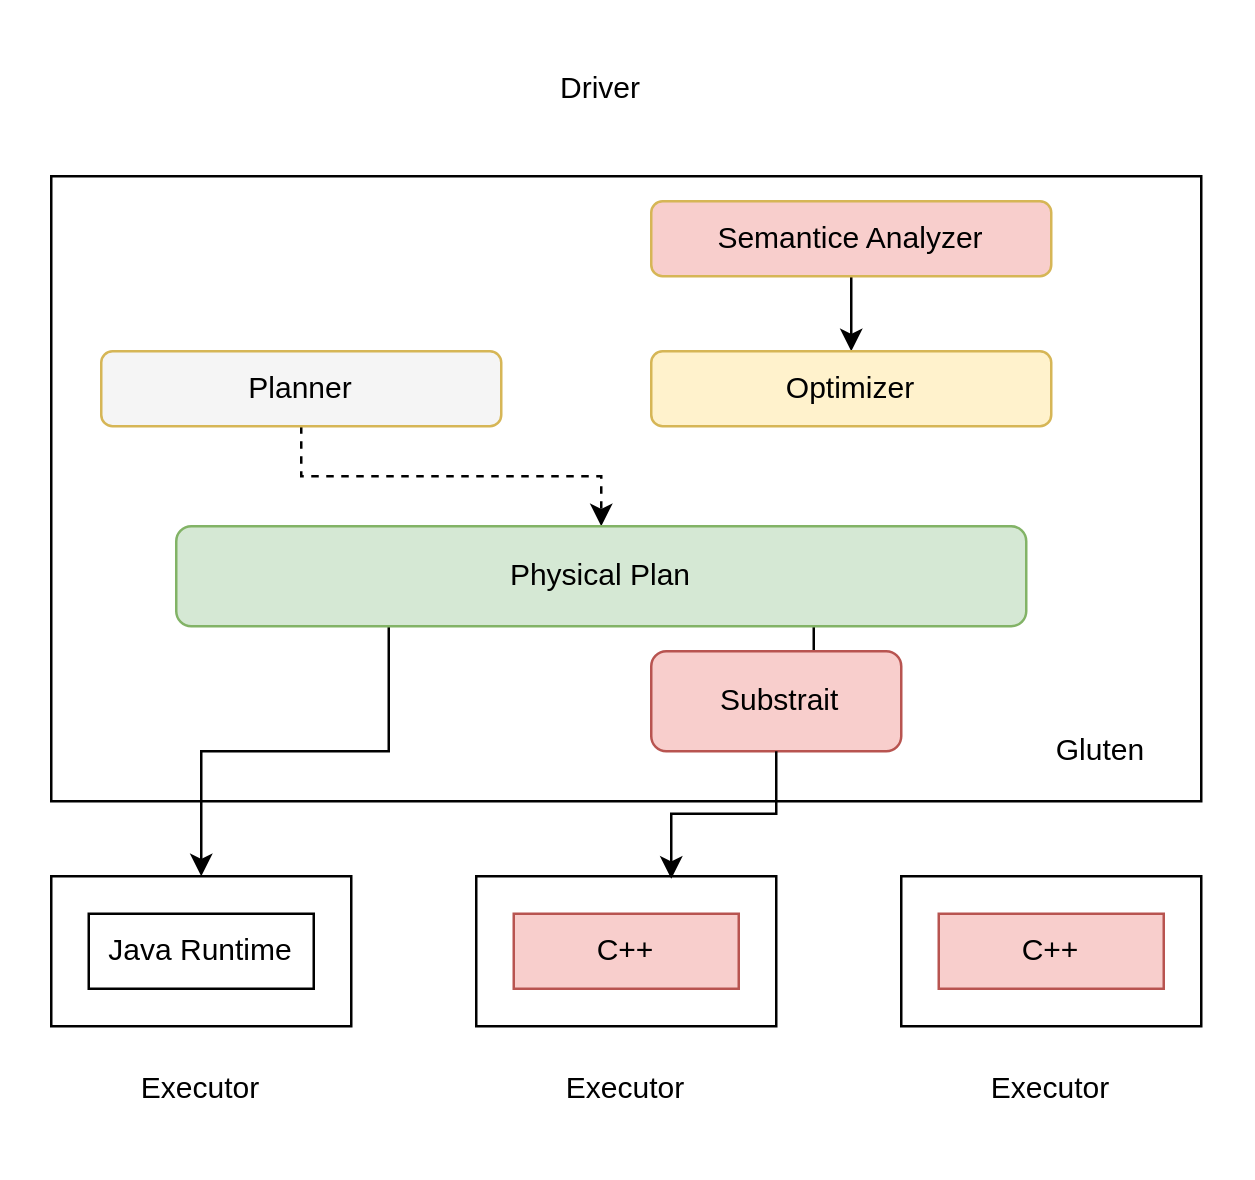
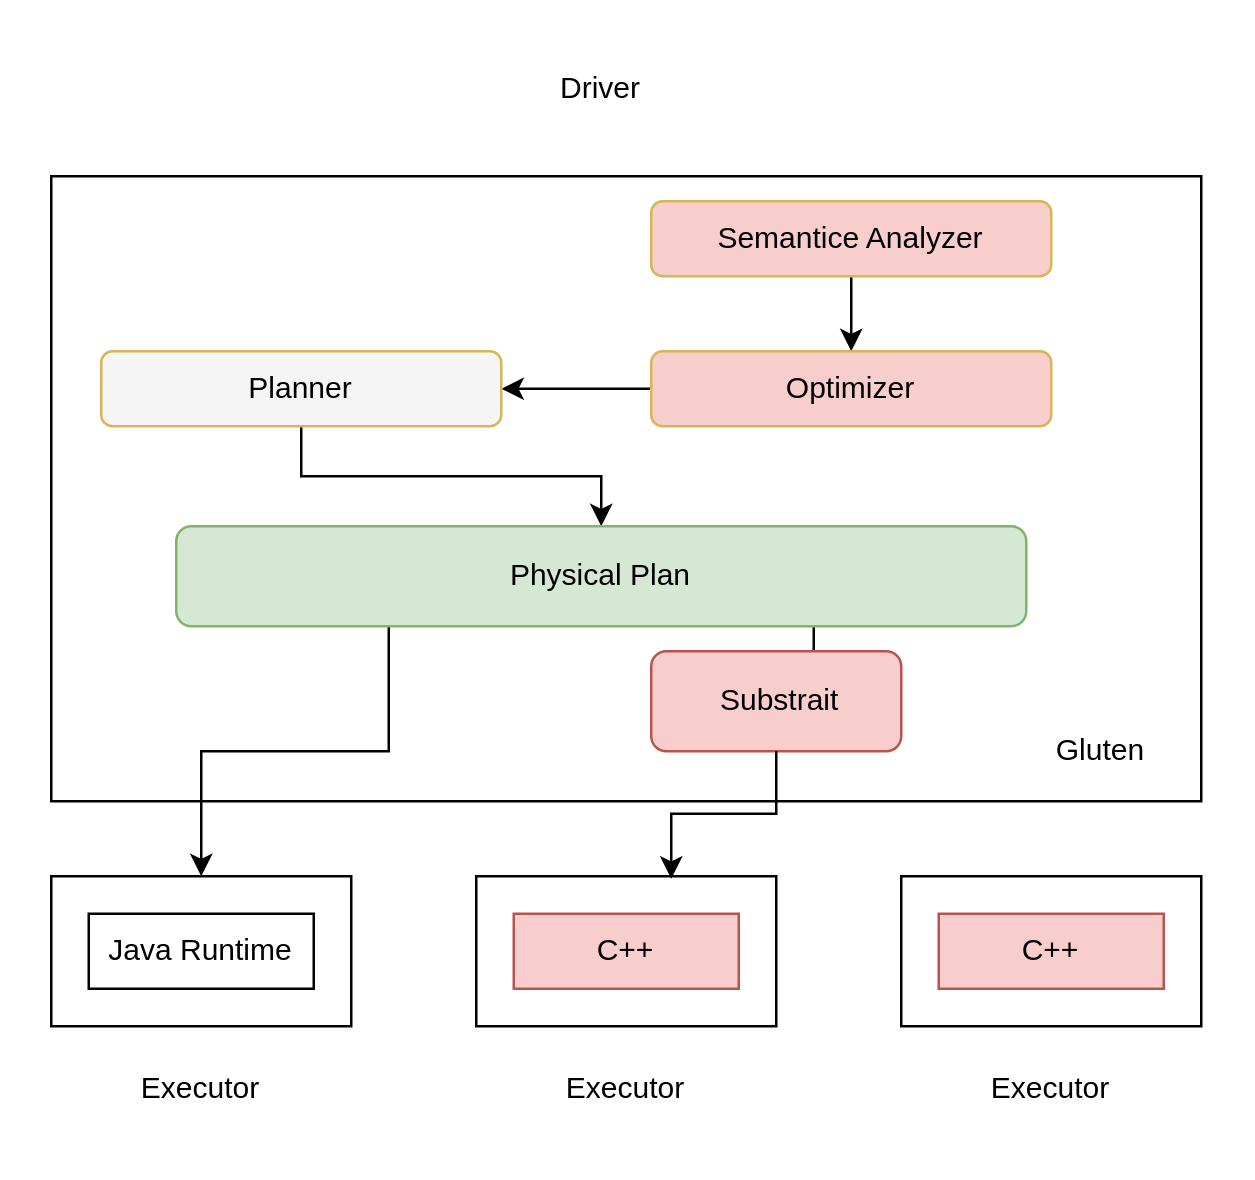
  <mxCell id="0" />
  <mxCell id="1" parent="0" />
  <mxCell id="2" value="" style="rounded=1;whiteSpace=wrap;html=1;" vertex="1" parent="1"><mxGeometry x="55" y="110" width="120" height="60" as="geometry" /></mxCell>
  <mxCell id="3" value="" style="rounded=0;whiteSpace=wrap;html=1;" vertex="1" parent="1"><mxGeometry x="20" y="70" width="460" height="250" as="geometry" /></mxCell>
  <mxCell id="4" value="Driver" style="text;html=1;align=center;verticalAlign=middle;whiteSpace=wrap;rounded=0;" vertex="1" parent="1"><mxGeometry x="210" y="20" width="60" height="30" as="geometry" /></mxCell>
  <mxCell id="5" value="" style="edgeStyle=orthogonalEdgeStyle;rounded=0;orthogonalLoop=1;jettySize=auto;html=1;" edge="1" parent="1" source="6" target="8"><mxGeometry relative="1" as="geometry" /></mxCell>
  <mxCell id="6" value="Semantice Analyzer" style="rounded=1;whiteSpace=wrap;html=1;fillColor=#f8cecc;strokeColor=#d6b656;" vertex="1" parent="1"><mxGeometry x="260" y="80" width="160" height="30" as="geometry" /></mxCell>
- <mxCell id="8" value="Optimizer" style="rounded=1;whiteSpace=wrap;html=1;fillColor=#fff2cc;strokeColor=#d6b656;" vertex="1" parent="1"><mxGeometry x="260" y="140" width="160" height="30" as="geometry" /></mxCell>
- <mxCell id="9" value="" style="edgeStyle=orthogonalEdgeStyle;rounded=0;orthogonalLoop=1;jettySize=auto;html=1;dashed=1;" edge="1" parent="1" source="10" target="13"><mxGeometry relative="1" as="geometry" /></mxCell>
+ <mxCell id="7" value="" style="edgeStyle=orthogonalEdgeStyle;rounded=0;orthogonalLoop=1;jettySize=auto;html=1;" edge="1" parent="1" source="8" target="10"><mxGeometry relative="1" as="geometry" /></mxCell>
+ <mxCell id="8" value="Optimizer" style="rounded=1;whiteSpace=wrap;html=1;fillColor=#f8cecc;strokeColor=#d6b656;" vertex="1" parent="1"><mxGeometry x="260" y="140" width="160" height="30" as="geometry" /></mxCell>
+ <mxCell id="9" value="" style="edgeStyle=orthogonalEdgeStyle;rounded=0;orthogonalLoop=1;jettySize=auto;html=1;" edge="1" parent="1" source="10" target="13"><mxGeometry relative="1" as="geometry" /></mxCell>
  <mxCell id="10" value="Planner" style="rounded=1;whiteSpace=wrap;html=1;fillColor=#f5f5f5;strokeColor=#d6b656;" vertex="1" parent="1"><mxGeometry x="40" y="140" width="160" height="30" as="geometry" /></mxCell>
  <mxCell id="11" style="edgeStyle=orthogonalEdgeStyle;rounded=0;orthogonalLoop=1;jettySize=auto;html=1;exitX=0.25;exitY=1;exitDx=0;exitDy=0;entryX=0.5;entryY=0;entryDx=0;entryDy=0;" edge="1" parent="1" source="13" target="14"><mxGeometry relative="1" as="geometry" /></mxCell>
  <mxCell id="12" style="edgeStyle=orthogonalEdgeStyle;rounded=0;orthogonalLoop=1;jettySize=auto;html=1;exitX=0.75;exitY=1;exitDx=0;exitDy=0;" edge="1" parent="1" source="13" target="23"><mxGeometry relative="1" as="geometry" /></mxCell>
  <mxCell id="13" value="Physical Plan" style="rounded=1;whiteSpace=wrap;html=1;fillColor=#d5e8d4;strokeColor=#82b366;" vertex="1" parent="1"><mxGeometry x="70" y="210" width="340" height="40" as="geometry" /></mxCell>
  <mxCell id="14" value="" style="rounded=0;whiteSpace=wrap;html=1;" vertex="1" parent="1"><mxGeometry x="20" y="350" width="120" height="60" as="geometry" /></mxCell>
  <mxCell id="15" value="" style="rounded=0;whiteSpace=wrap;html=1;" vertex="1" parent="1"><mxGeometry x="190" y="350" width="120" height="60" as="geometry" /></mxCell>
  <mxCell id="16" value="" style="rounded=0;whiteSpace=wrap;html=1;" vertex="1" parent="1"><mxGeometry x="360" y="350" width="120" height="60" as="geometry" /></mxCell>
  <mxCell id="17" value="Executor" style="text;html=1;align=center;verticalAlign=middle;whiteSpace=wrap;rounded=0;" vertex="1" parent="1"><mxGeometry x="50" y="420" width="60" height="30" as="geometry" /></mxCell>
  <mxCell id="18" value="Executor" style="text;html=1;align=center;verticalAlign=middle;whiteSpace=wrap;rounded=0;" vertex="1" parent="1"><mxGeometry x="220" y="420" width="60" height="30" as="geometry" /></mxCell>
  <mxCell id="19" value="Executor" style="text;html=1;align=center;verticalAlign=middle;whiteSpace=wrap;rounded=0;" vertex="1" parent="1"><mxGeometry x="390" y="420" width="60" height="30" as="geometry" /></mxCell>
  <mxCell id="20" value="Java Runtime" style="rounded=0;whiteSpace=wrap;html=1;" vertex="1" parent="1"><mxGeometry x="35" y="365" width="90" height="30" as="geometry" /></mxCell>
  <mxCell id="21" value="C++" style="rounded=0;whiteSpace=wrap;html=1;fillColor=#f8cecc;strokeColor=#b85450;" vertex="1" parent="1"><mxGeometry x="205" y="365" width="90" height="30" as="geometry" /></mxCell>
  <mxCell id="22" value="C++" style="rounded=0;whiteSpace=wrap;html=1;fillColor=#f8cecc;strokeColor=#b85450;" vertex="1" parent="1"><mxGeometry x="375" y="365" width="90" height="30" as="geometry" /></mxCell>
  <mxCell id="23" value="&amp;nbsp;Substrait" style="rounded=1;whiteSpace=wrap;html=1;fillColor=#f8cecc;strokeColor=#b85450;" vertex="1" parent="1"><mxGeometry x="260" y="260" width="100" height="40" as="geometry" /></mxCell>
  <mxCell id="24" style="edgeStyle=orthogonalEdgeStyle;rounded=0;orthogonalLoop=1;jettySize=auto;html=1;exitX=0.5;exitY=1;exitDx=0;exitDy=0;entryX=0.65;entryY=0.017;entryDx=0;entryDy=0;entryPerimeter=0;" edge="1" parent="1" source="23" target="15"><mxGeometry relative="1" as="geometry" /></mxCell>
  <mxCell id="25" value="Gluten" style="text;html=1;align=center;verticalAlign=middle;whiteSpace=wrap;rounded=0;" vertex="1" parent="1"><mxGeometry x="410" y="285" width="60" height="30" as="geometry" /></mxCell>
